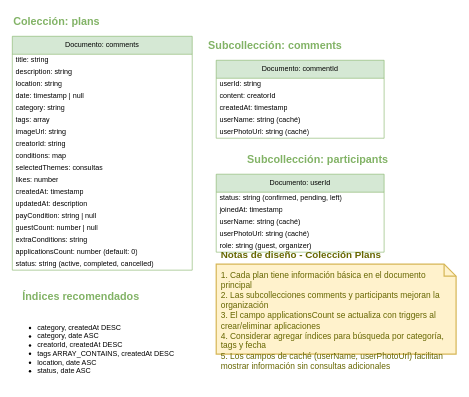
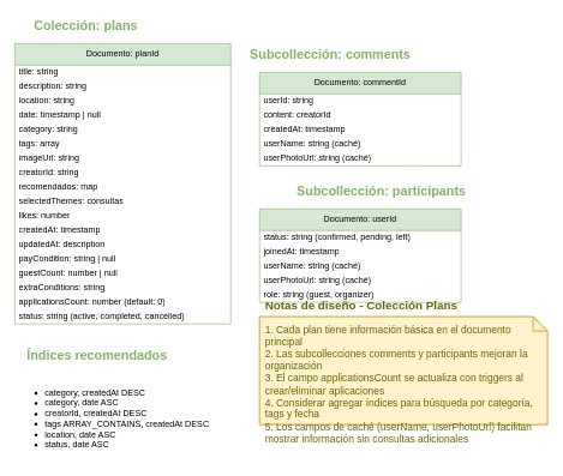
  <mxCell id="0" />
  <mxCell id="1" parent="0" />
- <mxCell id="2" value="&lt;h2&gt;Colección: plans&lt;/h2&gt;" style="text;html=1;strokeColor=none;fillColor=none;align=left;verticalAlign=middle;whiteSpace=wrap;rounded=0;fontColor=#82B366;" vertex="1" parent="1"><mxGeometry x="20" y="20" width="250" height="30" as="geometry" /></mxCell>
- <mxCell id="3" value="Documento: comments" style="swimlane;fontStyle=0;childLayout=stackLayout;horizontal=1;startSize=30;horizontalStack=0;resizeParent=1;resizeParentMax=0;resizeLast=0;collapsible=1;marginBottom=0;whiteSpace=wrap;html=1;fillColor=#d5e8d4;strokeColor=#82b366;" vertex="1" parent="1"><mxGeometry x="20" y="60" width="300" height="390" as="geometry" /></mxCell>
+ <mxCell id="2" value="&lt;h2&gt;Colección: plans&lt;/h2&gt;" style="text;html=1;strokeColor=none;fillColor=none;align=left;verticalAlign=middle;whiteSpace=wrap;rounded=0;fontColor=#82B366;" vertex="1" parent="1"><mxGeometry x="45" y="20" width="250" height="30" as="geometry" /></mxCell>
+ <mxCell id="3" value="Documento: planId" style="swimlane;fontStyle=0;childLayout=stackLayout;horizontal=1;startSize=30;horizontalStack=0;resizeParent=1;resizeParentMax=0;resizeLast=0;collapsible=1;marginBottom=0;whiteSpace=wrap;html=1;fillColor=#d5e8d4;strokeColor=#82b366;" vertex="1" parent="1"><mxGeometry x="20" y="60" width="300" height="390" as="geometry" /></mxCell>
  <mxCell id="4" value="title: string" style="text;strokeColor=none;fillColor=none;align=left;verticalAlign=middle;spacingLeft=4;spacingRight=4;overflow=hidden;points=[[0,0.5],[1,0.5]];portConstraint=eastwest;rotatable=0;whiteSpace=wrap;html=1;" vertex="1" parent="3"><mxGeometry y="30" width="300" height="20" as="geometry" /></mxCell>
  <mxCell id="5" value="description: string" style="text;strokeColor=none;fillColor=none;align=left;verticalAlign=middle;spacingLeft=4;spacingRight=4;overflow=hidden;points=[[0,0.5],[1,0.5]];portConstraint=eastwest;rotatable=0;whiteSpace=wrap;html=1;" vertex="1" parent="3"><mxGeometry y="50" width="300" height="20" as="geometry" /></mxCell>
  <mxCell id="6" value="location: string" style="text;strokeColor=none;fillColor=none;align=left;verticalAlign=middle;spacingLeft=4;spacingRight=4;overflow=hidden;points=[[0,0.5],[1,0.5]];portConstraint=eastwest;rotatable=0;whiteSpace=wrap;html=1;" vertex="1" parent="3"><mxGeometry y="70" width="300" height="20" as="geometry" /></mxCell>
  <mxCell id="7" value="date: timestamp | null" style="text;strokeColor=none;fillColor=none;align=left;verticalAlign=middle;spacingLeft=4;spacingRight=4;overflow=hidden;points=[[0,0.5],[1,0.5]];portConstraint=eastwest;rotatable=0;whiteSpace=wrap;html=1;" vertex="1" parent="3"><mxGeometry y="90" width="300" height="20" as="geometry" /></mxCell>
  <mxCell id="8" value="category: string" style="text;strokeColor=none;fillColor=none;align=left;verticalAlign=middle;spacingLeft=4;spacingRight=4;overflow=hidden;points=[[0,0.5],[1,0.5]];portConstraint=eastwest;rotatable=0;whiteSpace=wrap;html=1;" vertex="1" parent="3"><mxGeometry y="110" width="300" height="20" as="geometry" /></mxCell>
  <mxCell id="9" value="tags: array&lt;string&gt;" style="text;strokeColor=none;fillColor=none;align=left;verticalAlign=middle;spacingLeft=4;spacingRight=4;overflow=hidden;points=[[0,0.5],[1,0.5]];portConstraint=eastwest;rotatable=0;whiteSpace=wrap;html=1;" vertex="1" parent="3"><mxGeometry y="130" width="300" height="20" as="geometry" /></mxCell>
  <mxCell id="10" value="imageUrl: string" style="text;strokeColor=none;fillColor=none;align=left;verticalAlign=middle;spacingLeft=4;spacingRight=4;overflow=hidden;points=[[0,0.5],[1,0.5]];portConstraint=eastwest;rotatable=0;whiteSpace=wrap;html=1;" vertex="1" parent="3"><mxGeometry y="150" width="300" height="20" as="geometry" /></mxCell>
  <mxCell id="11" value="creatorId: string" style="text;strokeColor=none;fillColor=none;align=left;verticalAlign=middle;spacingLeft=4;spacingRight=4;overflow=hidden;points=[[0,0.5],[1,0.5]];portConstraint=eastwest;rotatable=0;whiteSpace=wrap;html=1;" vertex="1" parent="3"><mxGeometry y="170" width="300" height="20" as="geometry" /></mxCell>
- <mxCell id="12" value="conditions: map&lt;string, string&gt;" style="text;strokeColor=none;fillColor=none;align=left;verticalAlign=middle;spacingLeft=4;spacingRight=4;overflow=hidden;points=[[0,0.5],[1,0.5]];portConstraint=eastwest;rotatable=0;whiteSpace=wrap;html=1;" vertex="1" parent="3"><mxGeometry y="190" width="300" height="20" as="geometry" /></mxCell>
+ <mxCell id="12" value="recomendados: map&lt;string, string&gt;" style="text;strokeColor=none;fillColor=none;align=left;verticalAlign=middle;spacingLeft=4;spacingRight=4;overflow=hidden;points=[[0,0.5],[1,0.5]];portConstraint=eastwest;rotatable=0;whiteSpace=wrap;html=1;" vertex="1" parent="3"><mxGeometry y="190" width="300" height="20" as="geometry" /></mxCell>
  <mxCell id="13" value="selectedThemes: consultas&lt;string&gt;" style="text;strokeColor=none;fillColor=none;align=left;verticalAlign=middle;spacingLeft=4;spacingRight=4;overflow=hidden;points=[[0,0.5],[1,0.5]];portConstraint=eastwest;rotatable=0;whiteSpace=wrap;html=1;" vertex="1" parent="3"><mxGeometry y="210" width="300" height="20" as="geometry" /></mxCell>
  <mxCell id="14" value="likes: number" style="text;strokeColor=none;fillColor=none;align=left;verticalAlign=middle;spacingLeft=4;spacingRight=4;overflow=hidden;points=[[0,0.5],[1,0.5]];portConstraint=eastwest;rotatable=0;whiteSpace=wrap;html=1;" vertex="1" parent="3"><mxGeometry y="230" width="300" height="20" as="geometry" /></mxCell>
  <mxCell id="15" value="createdAt: timestamp" style="text;strokeColor=none;fillColor=none;align=left;verticalAlign=middle;spacingLeft=4;spacingRight=4;overflow=hidden;points=[[0,0.5],[1,0.5]];portConstraint=eastwest;rotatable=0;whiteSpace=wrap;html=1;" vertex="1" parent="3"><mxGeometry y="250" width="300" height="20" as="geometry" /></mxCell>
  <mxCell id="16" value="updatedAt: description" style="text;strokeColor=none;fillColor=none;align=left;verticalAlign=middle;spacingLeft=4;spacingRight=4;overflow=hidden;points=[[0,0.5],[1,0.5]];portConstraint=eastwest;rotatable=0;whiteSpace=wrap;html=1;" vertex="1" parent="3"><mxGeometry y="270" width="300" height="20" as="geometry" /></mxCell>
  <mxCell id="17" value="payCondition: string | null" style="text;strokeColor=none;fillColor=none;align=left;verticalAlign=middle;spacingLeft=4;spacingRight=4;overflow=hidden;points=[[0,0.5],[1,0.5]];portConstraint=eastwest;rotatable=0;whiteSpace=wrap;html=1;" vertex="1" parent="3"><mxGeometry y="290" width="300" height="20" as="geometry" /></mxCell>
  <mxCell id="18" value="guestCount: number | null" style="text;strokeColor=none;fillColor=none;align=left;verticalAlign=middle;spacingLeft=4;spacingRight=4;overflow=hidden;points=[[0,0.5],[1,0.5]];portConstraint=eastwest;rotatable=0;whiteSpace=wrap;html=1;" vertex="1" parent="3"><mxGeometry y="310" width="300" height="20" as="geometry" /></mxCell>
  <mxCell id="19" value="extraConditions: string" style="text;strokeColor=none;fillColor=none;align=left;verticalAlign=middle;spacingLeft=4;spacingRight=4;overflow=hidden;points=[[0,0.5],[1,0.5]];portConstraint=eastwest;rotatable=0;whiteSpace=wrap;html=1;" vertex="1" parent="3"><mxGeometry y="330" width="300" height="20" as="geometry" /></mxCell>
  <mxCell id="20" value="applicationsCount: number (default: 0)" style="text;strokeColor=none;fillColor=none;align=left;verticalAlign=middle;spacingLeft=4;spacingRight=4;overflow=hidden;points=[[0,0.5],[1,0.5]];portConstraint=eastwest;rotatable=0;whiteSpace=wrap;html=1;" vertex="1" parent="3"><mxGeometry y="350" width="300" height="20" as="geometry" /></mxCell>
  <mxCell id="21" value="status: string (active, completed, cancelled)" style="text;strokeColor=none;fillColor=none;align=left;verticalAlign=middle;spacingLeft=4;spacingRight=4;overflow=hidden;points=[[0,0.5],[1,0.5]];portConstraint=eastwest;rotatable=0;whiteSpace=wrap;html=1;" vertex="1" parent="3"><mxGeometry y="370" width="300" height="20" as="geometry" /></mxCell>
  <mxCell id="22" value="&lt;h2&gt;Subcollección: comments&lt;/h2&gt;" style="text;html=1;strokeColor=none;fillColor=none;align=left;verticalAlign=middle;whiteSpace=wrap;rounded=0;fontColor=#82B366;" vertex="1" parent="1"><mxGeometry x="345" y="60" width="280" height="30" as="geometry" /></mxCell>
  <mxCell id="23" value="Documento: commentId" style="swimlane;fontStyle=0;childLayout=stackLayout;horizontal=1;startSize=30;horizontalStack=0;resizeParent=1;resizeParentMax=0;resizeLast=0;collapsible=1;marginBottom=0;whiteSpace=wrap;html=1;fillColor=#d5e8d4;strokeColor=#82b366;" vertex="1" parent="1"><mxGeometry x="360" y="100" width="280" height="130" as="geometry" /></mxCell>
  <mxCell id="24" value="userId: string" style="text;strokeColor=none;fillColor=none;align=left;verticalAlign=middle;spacingLeft=4;spacingRight=4;overflow=hidden;points=[[0,0.5],[1,0.5]];portConstraint=eastwest;rotatable=0;whiteSpace=wrap;html=1;" vertex="1" parent="23"><mxGeometry y="30" width="280" height="20" as="geometry" /></mxCell>
  <mxCell id="25" value="content: creatorId" style="text;strokeColor=none;fillColor=none;align=left;verticalAlign=middle;spacingLeft=4;spacingRight=4;overflow=hidden;points=[[0,0.5],[1,0.5]];portConstraint=eastwest;rotatable=0;whiteSpace=wrap;html=1;" vertex="1" parent="23"><mxGeometry y="50" width="280" height="20" as="geometry" /></mxCell>
  <mxCell id="26" value="createdAt: timestamp" style="text;strokeColor=none;fillColor=none;align=left;verticalAlign=middle;spacingLeft=4;spacingRight=4;overflow=hidden;points=[[0,0.5],[1,0.5]];portConstraint=eastwest;rotatable=0;whiteSpace=wrap;html=1;" vertex="1" parent="23"><mxGeometry y="70" width="280" height="20" as="geometry" /></mxCell>
  <mxCell id="27" value="userName: string (caché)" style="text;strokeColor=none;fillColor=none;align=left;verticalAlign=middle;spacingLeft=4;spacingRight=4;overflow=hidden;points=[[0,0.5],[1,0.5]];portConstraint=eastwest;rotatable=0;whiteSpace=wrap;html=1;" vertex="1" parent="23"><mxGeometry y="90" width="280" height="20" as="geometry" /></mxCell>
  <mxCell id="28" value="userPhotoUrl: string (caché)" style="text;strokeColor=none;fillColor=none;align=left;verticalAlign=middle;spacingLeft=4;spacingRight=4;overflow=hidden;points=[[0,0.5],[1,0.5]];portConstraint=eastwest;rotatable=0;whiteSpace=wrap;html=1;" vertex="1" parent="23"><mxGeometry y="110" width="280" height="20" as="geometry" /></mxCell>
  <mxCell id="29" value="&lt;h2&gt;Subcollección: participants&lt;/h2&gt;" style="text;html=1;strokeColor=none;fillColor=none;align=left;verticalAlign=middle;whiteSpace=wrap;rounded=0;fontColor=#82B366;" vertex="1" parent="1"><mxGeometry x="410" y="250" width="280" height="30" as="geometry" /></mxCell>
  <mxCell id="30" value="Documento: userId" style="swimlane;fontStyle=0;childLayout=stackLayout;horizontal=1;startSize=30;horizontalStack=0;resizeParent=1;resizeParentMax=0;resizeLast=0;collapsible=1;marginBottom=0;whiteSpace=wrap;html=1;fillColor=#d5e8d4;strokeColor=#82b366;" vertex="1" parent="1"><mxGeometry x="360" y="290" width="280" height="130" as="geometry" /></mxCell>
  <mxCell id="31" value="status: string (confirmed, pending, left)" style="text;strokeColor=none;fillColor=none;align=left;verticalAlign=middle;spacingLeft=4;spacingRight=4;overflow=hidden;points=[[0,0.5],[1,0.5]];portConstraint=eastwest;rotatable=0;whiteSpace=wrap;html=1;" vertex="1" parent="30"><mxGeometry y="30" width="280" height="20" as="geometry" /></mxCell>
  <mxCell id="32" value="joinedAt: timestamp" style="text;strokeColor=none;fillColor=none;align=left;verticalAlign=middle;spacingLeft=4;spacingRight=4;overflow=hidden;points=[[0,0.5],[1,0.5]];portConstraint=eastwest;rotatable=0;whiteSpace=wrap;html=1;" vertex="1" parent="30"><mxGeometry y="50" width="280" height="20" as="geometry" /></mxCell>
  <mxCell id="33" value="userName: string (caché)" style="text;strokeColor=none;fillColor=none;align=left;verticalAlign=middle;spacingLeft=4;spacingRight=4;overflow=hidden;points=[[0,0.5],[1,0.5]];portConstraint=eastwest;rotatable=0;whiteSpace=wrap;html=1;" vertex="1" parent="30"><mxGeometry y="70" width="280" height="20" as="geometry" /></mxCell>
  <mxCell id="34" value="userPhotoUrl: string (caché)" style="text;strokeColor=none;fillColor=none;align=left;verticalAlign=middle;spacingLeft=4;spacingRight=4;overflow=hidden;points=[[0,0.5],[1,0.5]];portConstraint=eastwest;rotatable=0;whiteSpace=wrap;html=1;" vertex="1" parent="30"><mxGeometry y="90" width="280" height="20" as="geometry" /></mxCell>
  <mxCell id="35" value="role: string (guest, organizer)" style="text;strokeColor=none;fillColor=none;align=left;verticalAlign=middle;spacingLeft=4;spacingRight=4;overflow=hidden;points=[[0,0.5],[1,0.5]];portConstraint=eastwest;rotatable=0;whiteSpace=wrap;html=1;" vertex="1" parent="30"><mxGeometry y="110" width="280" height="20" as="geometry" /></mxCell>
  <mxCell id="36" value="&lt;h3&gt;Notas de diseño - Colección Plans&lt;/h3&gt;&lt;p&gt;1. Cada plan tiene información básica en el documento principal&lt;br&gt;2. Las subcollecciones comments y participants mejoran la organización&lt;br&gt;3. El campo applicationsCount se actualiza con triggers al crear/eliminar aplicaciones&lt;br&gt;4. Considerar agregar índices para búsqueda por categoría, tags y fecha&lt;br&gt;5. Los campos de caché (userName, userPhotoUrl) facilitan mostrar información sin consultas adicionales&lt;/p&gt;" style="shape=note;strokeWidth=2;fontSize=14;size=20;whiteSpace=wrap;html=1;fillColor=#fff2cc;strokeColor=#d6b656;fontColor=#666600;align=left;spacing=8;" vertex="1" parent="1"><mxGeometry x="360" y="440" width="400" height="150" as="geometry" /></mxCell>
  <mxCell id="37" value="&lt;h2&gt;Índices recomendados&lt;/h2&gt;" style="text;html=1;strokeColor=none;fillColor=none;align=left;verticalAlign=middle;whiteSpace=wrap;rounded=0;fontColor=#82B366;" vertex="1" parent="1"><mxGeometry x="35" y="480" width="250" height="30" as="geometry" /></mxCell>
  <mxCell id="38" value="&lt;ul&gt;&lt;li&gt;category, createdAt DESC&lt;/li&gt;&lt;li&gt;category, date ASC&lt;/li&gt;&lt;li&gt;creatorId, createdAt DESC&lt;/li&gt;&lt;li&gt;tags ARRAY_CONTAINS, createdAt DESC&lt;/li&gt;&lt;li&gt;location, date ASC&lt;/li&gt;&lt;li&gt;status, date ASC&lt;/li&gt;&lt;/ul&gt;" style="text;html=1;strokeColor=none;fillColor=none;align=left;verticalAlign=top;whiteSpace=wrap;rounded=0;" vertex="1" parent="1"><mxGeometry x="20" y="520" width="300" height="120" as="geometry" /></mxCell>
